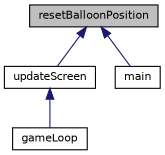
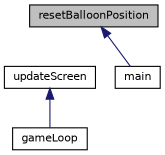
  digraph {
    rankdir=TB
    node [color=black fillcolor=white fontname=Helvetica fontsize=10 shape=record style=filled]
    edge [color=midnightblue dir=back fontname=Helvetica fontsize=10 labelfontname=Helvetica labelfontsize=10 style=solid]
    n1 [fillcolor=grey75 fontcolor=black height=0.2 label=resetBalloonPosition width=0.4]
    n2 [height=0.2 label=updateScreen width=0.4]
    n3 [height=0.2 label=main width=0.4]
    n4 [height=0.2 label=gameLoop width=0.4]
-   n1 -> n2
    n1 -> n3
    n2 -> n4
  }
